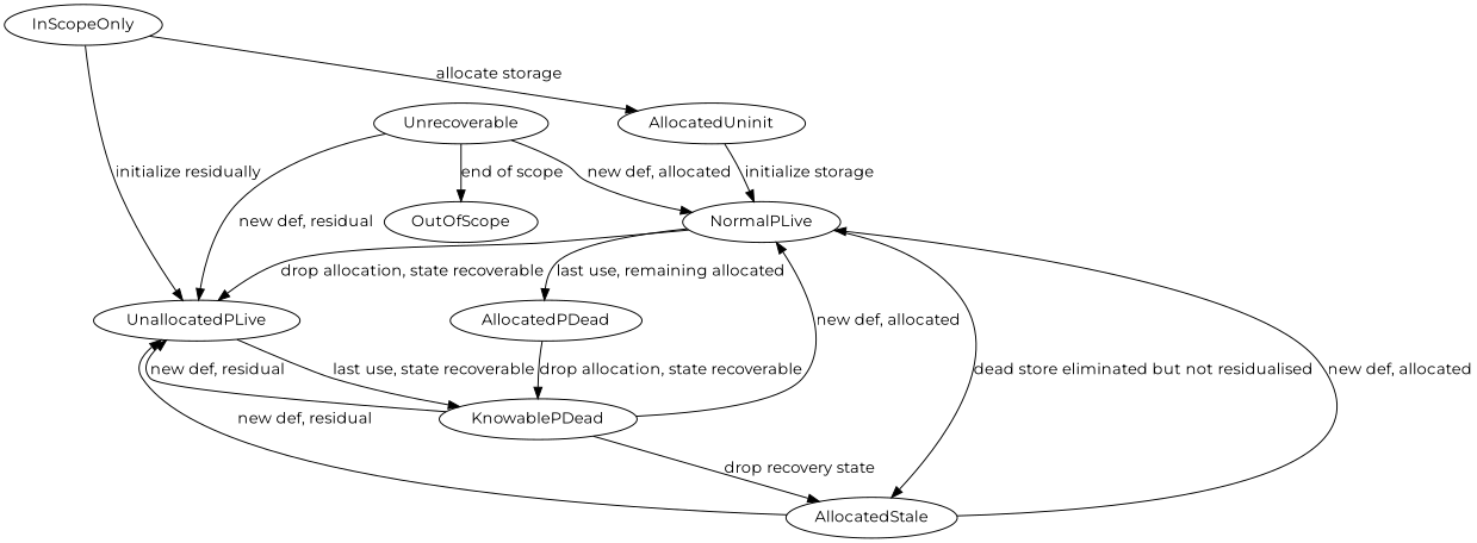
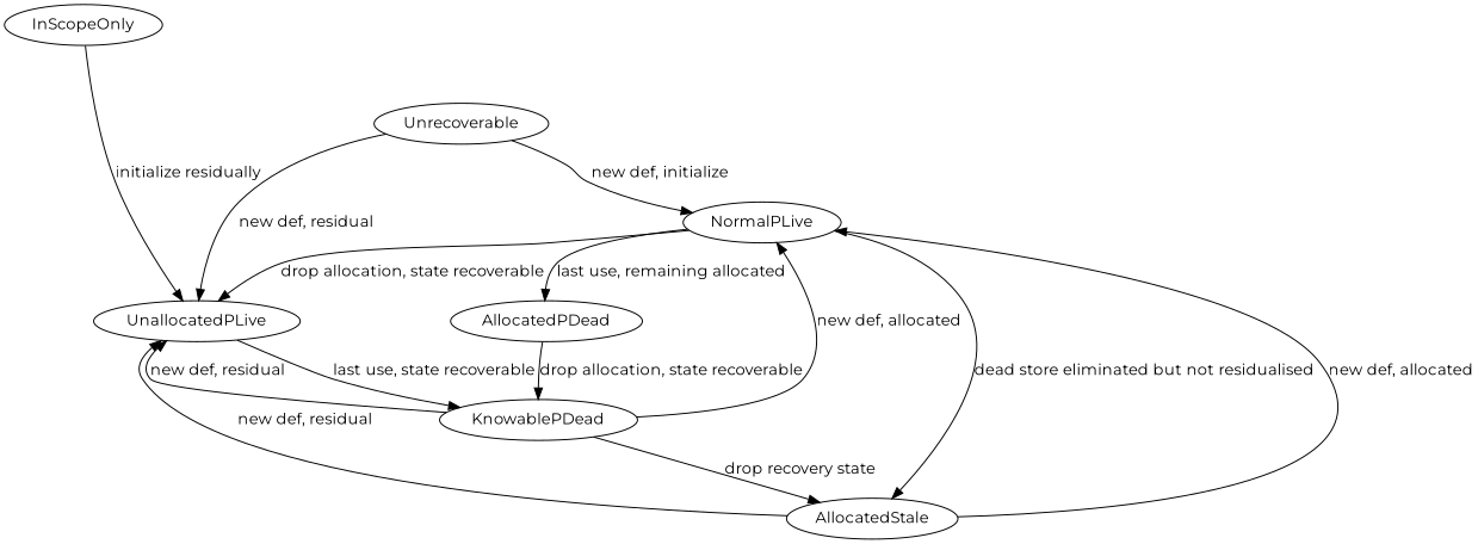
  digraph {
    fontname=Montserrat
    node [fontname=Montserrat]
    edge [fontname=Montserrat]
    InScopeOnly
-   AllocatedUninit
    UnallocatedPLive
    NormalPLive
    KnowablePDead
    AllocatedStale
    AllocatedPDead
    Unrecoverable
-   OutOfScope
-   InScopeOnly -> AllocatedUninit [label="allocate storage"]
    InScopeOnly -> UnallocatedPLive [label="initialize residually"]
-   AllocatedUninit -> NormalPLive [label="initialize storage"]
    UnallocatedPLive -> KnowablePDead [label="last use, state recoverable"]
    NormalPLive -> UnallocatedPLive [label="drop allocation, state recoverable"]
    NormalPLive -> AllocatedStale [label="dead store eliminated but not residualised"]
    NormalPLive -> AllocatedPDead [label="last use, remaining allocated"]
    KnowablePDead -> UnallocatedPLive [label="new def, residual"]
    KnowablePDead -> NormalPLive [label="new def, allocated"]
    KnowablePDead -> AllocatedStale [label="drop recovery state"]
    AllocatedStale -> UnallocatedPLive [label="new def, residual"]
    AllocatedStale -> NormalPLive [label="new def, allocated"]
    AllocatedPDead -> KnowablePDead [label="drop allocation, state recoverable"]
    Unrecoverable -> UnallocatedPLive [label="new def, residual"]
-   Unrecoverable -> NormalPLive [label="new def, allocated"]
-   Unrecoverable -> OutOfScope [label="end of scope"]
+   Unrecoverable -> NormalPLive [label="new def, initialize"]
  }
